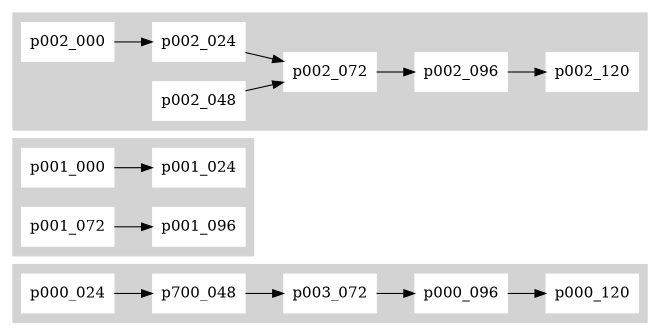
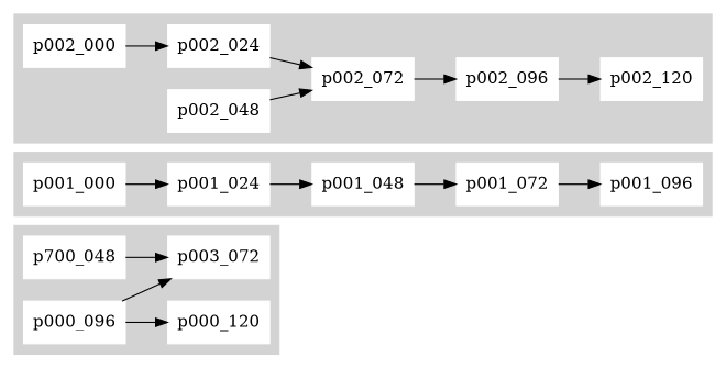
  digraph {
    rankdir=LR
    node [color=white shape=record style=filled]
-   p000_024
    n2 [label=p700_048]
    n3 [label=p003_072]
    p000_096
    p000_120
    p001_000
    p001_024
+   p001_048
    p001_072
    p001_096
    p002_000
    p002_024
    p002_048
    p002_072
    p002_096
    p002_120
    subgraph cluster_1 {
      color=lightgrey
      style=filled
-     p000_024
      n2
      n3
      p000_096
      p000_120
    }
    subgraph cluster_2 {
      color=lightgrey
      style=filled
      p001_000
      p001_024
+     p001_048
      p001_072
      p001_096
    }
    subgraph cluster_3 {
      color=lightgrey
      style=filled
      p002_000
      p002_024
      p002_048
      p002_072
      p002_096
      p002_120
    }
-   p000_024 -> n2
    n2 -> n3
-   n3 -> p000_096
+   p000_096 -> n3
    p000_096 -> p000_120
    p001_000 -> p001_024
+   p001_024 -> p001_048
+   p001_048 -> p001_072
    p001_072 -> p001_096
    p002_000 -> p002_024
    p002_024 -> p002_072
    p002_048 -> p002_072
    p002_072 -> p002_096
    p002_096 -> p002_120
  }
